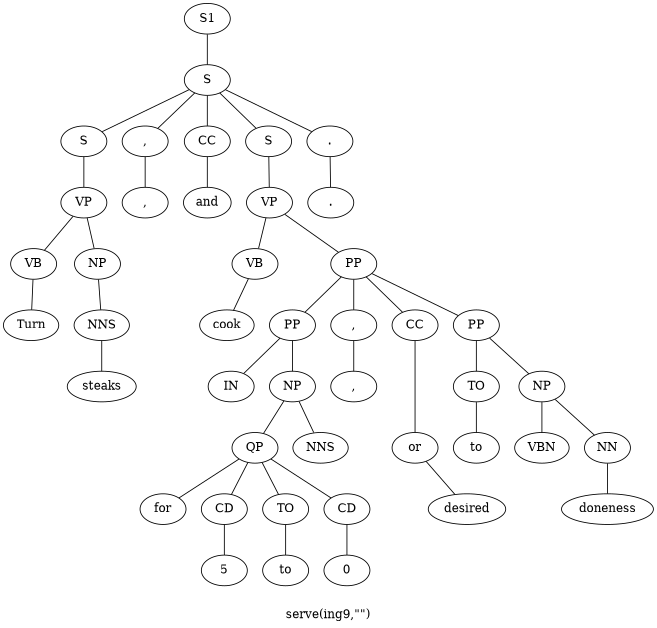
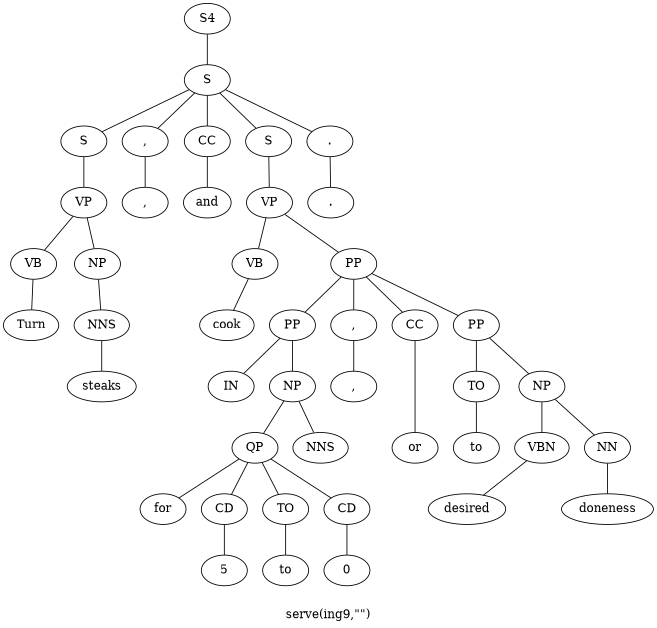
  graph {
    label="serve(ing9,\"\")"
-   n1 [label=S1]
+   n1 [label=S4]
    n2 [label=S]
    n3 [label=S]
    n4 [label=","]
    n5 [label=CC]
    n6 [label=S]
    n7 [label="."]
    n8 [label=VP]
    n9 [label=","]
    n10 [label=and]
    n11 [label=VP]
    n12 [label="."]
    n13 [label=VB]
    n14 [label=NP]
    n15 [label=Turn]
    n16 [label=NNS]
    n17 [label=steaks]
    n18 [label=VB]
    n19 [label=PP]
    n20 [label=cook]
    n21 [label=PP]
    n22 [label=","]
    n23 [label=CC]
    n24 [label=PP]
    n25 [label=IN]
    n26 [label=NP]
    n27 [label=","]
    n28 [label=or]
    n29 [label=TO]
    n30 [label=NP]
    n31 [label=QP]
    n32 [label=NNS]
    n33 [label=for]
    n34 [label=CD]
    n35 [label=TO]
    n36 [label=CD]
    n37 [label=5]
    n38 [label=to]
    n39 [label=0]
    n40 [label=to]
    n41 [label=VBN]
    n42 [label=NN]
    n43 [label=desired]
    n44 [label=doneness]
    n1 -- n2
    n2 -- n3
    n2 -- n4
    n2 -- n5
    n2 -- n6
    n2 -- n7
    n3 -- n8
    n4 -- n9
    n5 -- n10
    n6 -- n11
    n7 -- n12
    n8 -- n13
    n8 -- n14
    n11 -- n18
    n11 -- n19
    n13 -- n15
    n14 -- n16
    n16 -- n17
    n18 -- n20
    n19 -- n21
    n19 -- n22
    n19 -- n23
    n19 -- n24
    n21 -- n25
    n21 -- n26
    n22 -- n27
    n23 -- n28
    n24 -- n29
    n24 -- n30
    n26 -- n31
    n26 -- n32
    n29 -- n40
    n30 -- n41
    n30 -- n42
    n31 -- n33
    n31 -- n34
    n31 -- n35
    n31 -- n36
    n34 -- n37
    n35 -- n38
    n36 -- n39
-   n28 -- n43
+   n41 -- n43
    n42 -- n44
  }
